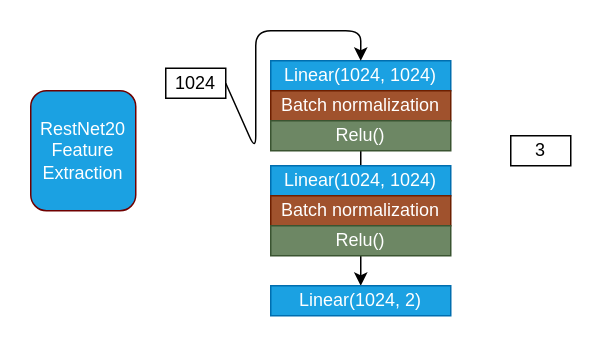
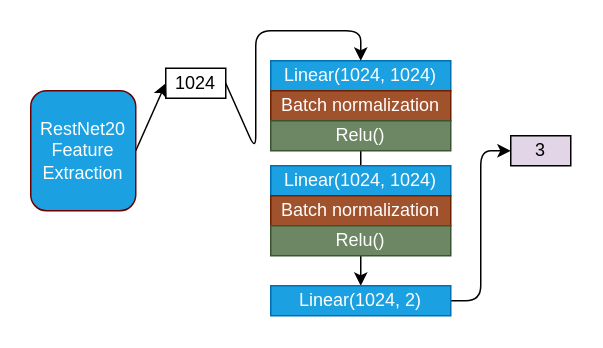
  <mxCell id="0" />
  <mxCell id="1" parent="0" />
  <mxCell id="2" value="Linear(1024, 1024)" style="rounded=0;whiteSpace=wrap;html=1;fillColor=#1ba1e2;strokeColor=#006EAF;fontColor=#ffffff;" parent="1" vertex="1"><mxGeometry x="180" y="40" width="120" height="20" as="geometry" /></mxCell>
  <mxCell id="3" value="Batch normalization" style="rounded=0;whiteSpace=wrap;html=1;fillColor=#a0522d;fontColor=#ffffff;strokeColor=#6D1F00;" parent="1" vertex="1"><mxGeometry x="180" y="60" width="120" height="20" as="geometry" /></mxCell>
  <mxCell id="4" value="" style="edgeStyle=none;html=1;" parent="1" source="5" target="10" edge="1"><mxGeometry relative="1" as="geometry" /></mxCell>
  <mxCell id="5" value="Relu()" style="rounded=0;whiteSpace=wrap;html=1;fillColor=#6d8764;fontColor=#ffffff;strokeColor=#3A5431;" parent="1" vertex="1"><mxGeometry x="180" y="80" width="120" height="20" as="geometry" /></mxCell>
  <mxCell id="6" value="Linear(1024, 1024)" style="rounded=0;whiteSpace=wrap;html=1;fillColor=#1ba1e2;fontColor=#ffffff;strokeColor=#006EAF;" parent="1" vertex="1"><mxGeometry x="180" y="110" width="120" height="20" as="geometry" /></mxCell>
  <mxCell id="7" value="Batch normalization" style="rounded=0;whiteSpace=wrap;html=1;fillColor=#a0522d;fontColor=#ffffff;strokeColor=#6D1F00;" parent="1" vertex="1"><mxGeometry x="180" y="130" width="120" height="20" as="geometry" /></mxCell>
  <mxCell id="8" value="Relu()" style="rounded=0;whiteSpace=wrap;html=1;fillColor=#6d8764;fontColor=#ffffff;strokeColor=#3A5431;" parent="1" vertex="1"><mxGeometry x="180" y="150" width="120" height="20" as="geometry" /></mxCell>
+ <mxCell id="9" style="edgeStyle=none;html=1;exitX=1;exitY=0.5;exitDx=0;exitDy=0;entryX=0;entryY=0.5;entryDx=0;entryDy=0;" parent="1" source="10" target="11" edge="1"><mxGeometry relative="1" as="geometry"><Array as="points"><mxPoint x="320" y="200" /><mxPoint x="320" y="100" /></Array></mxGeometry></mxCell>
  <mxCell id="10" value="Linear(1024, 2)" style="rounded=0;whiteSpace=wrap;html=1;fillColor=#1ba1e2;fontColor=#ffffff;strokeColor=#006EAF;" parent="1" vertex="1"><mxGeometry x="180" y="190" width="120" height="20" as="geometry" /></mxCell>
- <mxCell id="11" value="3" style="rounded=0;whiteSpace=wrap;html=1;" parent="1" vertex="1"><mxGeometry x="340" y="90" width="40" height="20" as="geometry" /></mxCell>
+ <mxCell id="11" value="3" style="rounded=0;whiteSpace=wrap;html=1;fillColor=#e1d5e7;" parent="1" vertex="1"><mxGeometry x="340" y="90" width="40" height="20" as="geometry" /></mxCell>
  <mxCell id="12" style="edgeStyle=none;html=1;exitX=1;exitY=0.5;exitDx=0;exitDy=0;entryX=0.5;entryY=0;entryDx=0;entryDy=0;strokeColor=default;" parent="1" source="13" target="2" edge="1"><mxGeometry relative="1" as="geometry"><Array as="points"><mxPoint x="170" y="100" /><mxPoint x="170" y="20" /><mxPoint x="240" y="20" /></Array></mxGeometry></mxCell>
  <mxCell id="13" value="1024" style="rounded=0;whiteSpace=wrap;html=1;" parent="1" vertex="1"><mxGeometry x="110" y="45" width="40" height="20" as="geometry" /></mxCell>
+ <mxCell id="14" style="edgeStyle=none;html=1;exitX=1;exitY=0.5;exitDx=0;exitDy=0;entryX=0;entryY=0.5;entryDx=0;entryDy=0;" parent="1" source="15" target="13" edge="1"><mxGeometry relative="1" as="geometry" /></mxCell>
  <mxCell id="15" value="RestNet20 &lt;br&gt;Feature Extraction" style="rounded=1;whiteSpace=wrap;html=1;fillColor=#1ba1e2;fontColor=#ffffff;strokeColor=#6F0000;" parent="1" vertex="1"><mxGeometry x="20" y="60" width="70" height="80" as="geometry" /></mxCell>
